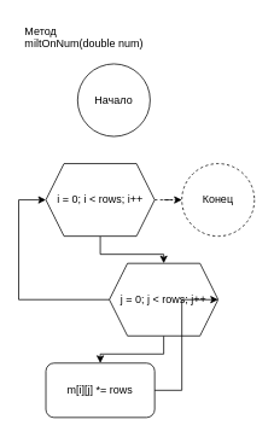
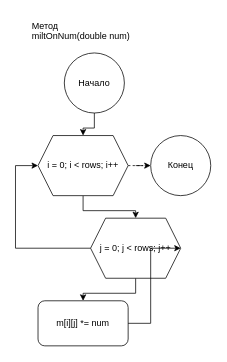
  <mxCell id="0" />
  <mxCell id="1" parent="0" />
+ <mxCell id="2" value="" style="edgeStyle=orthogonalEdgeStyle;rounded=0;orthogonalLoop=1;jettySize=auto;html=1;" edge="1" parent="1" source="3" target="7"><mxGeometry relative="1" as="geometry" /></mxCell>
  <mxCell id="3" value="Начало" style="ellipse;whiteSpace=wrap;html=1;aspect=fixed;" parent="1" vertex="1"><mxGeometry x="85" y="70" width="80" height="80" as="geometry" /></mxCell>
- <mxCell id="4" value="Конец" style="ellipse;whiteSpace=wrap;html=1;rounded=1;dashed=1;" parent="1" vertex="1"><mxGeometry x="200" y="180" width="80" height="80" as="geometry" /></mxCell>
+ <mxCell id="4" value="Конец" style="ellipse;whiteSpace=wrap;html=1;rounded=1;" parent="1" vertex="1"><mxGeometry x="200" y="180" width="80" height="80" as="geometry" /></mxCell>
  <mxCell id="5" value="" style="edgeStyle=orthogonalEdgeStyle;rounded=0;orthogonalLoop=1;jettySize=auto;html=1;" edge="1" parent="1" source="7" target="9"><mxGeometry relative="1" as="geometry" /></mxCell>
  <mxCell id="6" value="" style="edgeStyle=orthogonalEdgeStyle;rounded=0;orthogonalLoop=1;jettySize=auto;html=1;dashed=1;" edge="1" parent="1" source="7" target="4"><mxGeometry relative="1" as="geometry" /></mxCell>
  <mxCell id="7" value="i = 0; i &amp;lt; rows; i++" style="shape=hexagon;perimeter=hexagonPerimeter2;whiteSpace=wrap;html=1;fixedSize=1;" vertex="1" parent="1"><mxGeometry x="50" y="180" width="120" height="80" as="geometry" /></mxCell>
  <mxCell id="8" value="" style="edgeStyle=orthogonalEdgeStyle;rounded=0;orthogonalLoop=1;jettySize=auto;html=1;" edge="1" parent="1" source="9" target="10"><mxGeometry relative="1" as="geometry" /></mxCell>
  <mxCell id="9" value="j = 0; j &amp;lt; rows; j++" style="shape=hexagon;perimeter=hexagonPerimeter2;whiteSpace=wrap;html=1;fixedSize=1;" vertex="1" parent="1"><mxGeometry x="120" y="290" width="120" height="80" as="geometry" /></mxCell>
- <mxCell id="10" value="m[i][j] *= rows" style="rounded=1;whiteSpace=wrap;html=1;" vertex="1" parent="1"><mxGeometry x="50" y="400" width="120" height="60" as="geometry" /></mxCell>
- <mxCell id="11" value="Метод&#10;miltOnNum(double num) " style="text;whiteSpace=wrap;" vertex="1" parent="1"><mxGeometry x="25" y="20" width="140" height="40" as="geometry" /></mxCell>
+ <mxCell id="10" value="m[i][j] *= num" style="rounded=1;whiteSpace=wrap;html=1;" vertex="1" parent="1"><mxGeometry x="50" y="400" width="120" height="60" as="geometry" /></mxCell>
+ <mxCell id="11" value="Метод&#10;miltOnNum(double num) " style="text;whiteSpace=wrap;" vertex="1" parent="1"><mxGeometry x="40" y="20" width="140" height="40" as="geometry" /></mxCell>
  <mxCell id="12" value="" style="endArrow=classic;html=1;rounded=0;exitX=1;exitY=0.5;exitDx=0;exitDy=0;entryX=1;entryY=0.5;entryDx=0;entryDy=0;" edge="1" parent="1" source="10" target="9"><mxGeometry width="50" height="50" relative="1" as="geometry"><mxPoint x="200" y="510" as="sourcePoint" /><mxPoint x="250" y="460" as="targetPoint" /><Array as="points"><mxPoint x="200" y="430" /><mxPoint x="200" y="330" /></Array></mxGeometry></mxCell>
  <mxCell id="13" value="" style="endArrow=classic;html=1;rounded=0;entryX=0;entryY=0.5;entryDx=0;entryDy=0;exitX=0;exitY=0.5;exitDx=0;exitDy=0;" edge="1" parent="1" source="9" target="7"><mxGeometry width="50" height="50" relative="1" as="geometry"><mxPoint x="-40" y="280" as="sourcePoint" /><mxPoint x="10" y="230" as="targetPoint" /><Array as="points"><mxPoint x="20" y="330" /><mxPoint x="20" y="220" /></Array></mxGeometry></mxCell>
